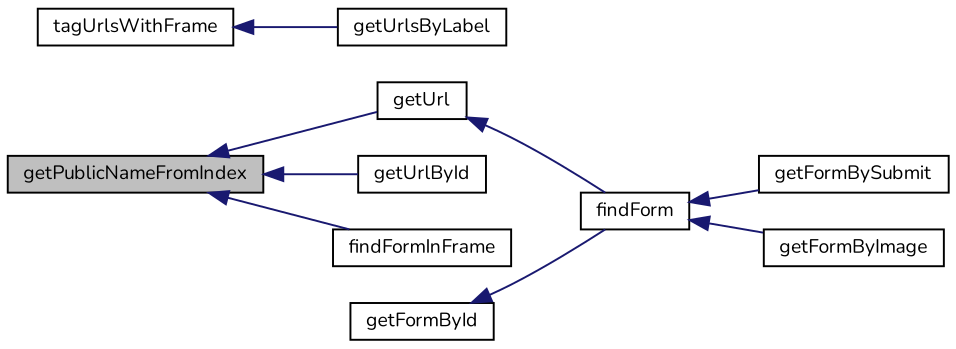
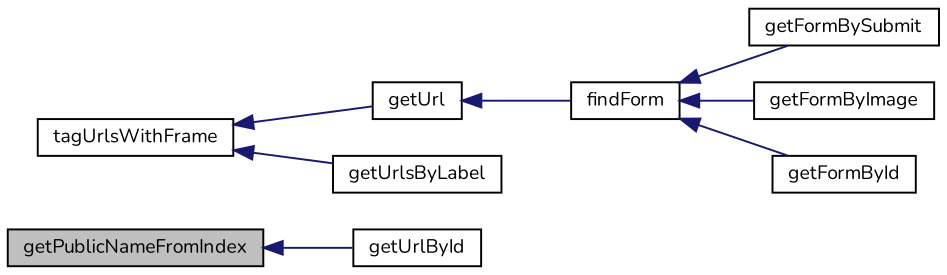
  digraph {
    fontname=Nunito
    rankdir=LR
    node [color=black fillcolor=white fontname=Nunito fontsize=10 shape=record style=filled]
    edge [color=midnightblue dir=back fontname=Nunito fontsize=10 labelfontname=Helvetica labelfontsize=10 style=solid]
    n1 [fillcolor=grey75 fontcolor=black height=0.2 label=getPublicNameFromIndex width=0.4]
    n2 [height=0.2 label=getUrl width=0.4]
    n3 [height=0.2 label=getUrlById width=0.4]
-   n4 [height=0.2 label=findFormInFrame width=0.4]
    n5 [height=0.2 label=findForm width=0.4]
    n6 [height=0.2 label=tagUrlsWithFrame width=0.4]
    n7 [height=0.2 label=getUrlsByLabel width=0.4]
    n8 [height=0.2 label=getFormBySubmit width=0.4]
    n9 [height=0.2 label=getFormByImage width=0.4]
    n10 [height=0.2 label=getFormById width=0.4]
-   n1 -> n2
+   n6 -> n2
    n1 -> n3
-   n1 -> n4
    n2 -> n5
    n5 -> n8
    n5 -> n9
-   n10 -> n5
+   n5 -> n10
    n6 -> n7
  }
